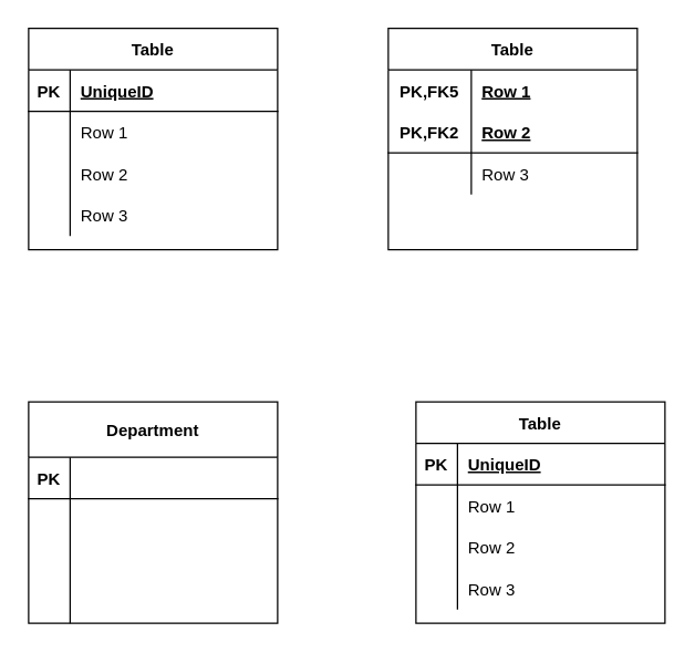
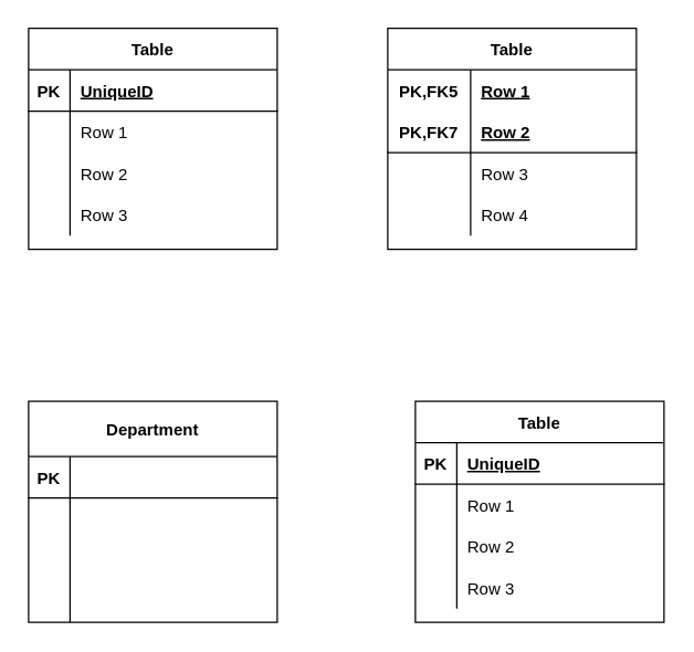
  <mxCell id="0" />
  <mxCell id="1" parent="0" />
  <mxCell id="2" value="Table" style="shape=table;startSize=30;container=1;collapsible=1;childLayout=tableLayout;fixedRows=1;rowLines=0;fontStyle=1;align=center;resizeLast=1;" parent="1" vertex="1"><mxGeometry x="20" y="20" width="180" height="160" as="geometry" /></mxCell>
  <mxCell id="3" value="" style="shape=partialRectangle;collapsible=0;dropTarget=0;pointerEvents=0;fillColor=none;top=0;left=0;bottom=1;right=0;points=[[0,0.5],[1,0.5]];portConstraint=eastwest;" parent="2" vertex="1"><mxGeometry y="30" width="180" height="30" as="geometry" /></mxCell>
  <mxCell id="4" value="PK" style="shape=partialRectangle;connectable=0;fillColor=none;top=0;left=0;bottom=0;right=0;fontStyle=1;overflow=hidden;" parent="3" vertex="1"><mxGeometry width="30" height="30" as="geometry" /></mxCell>
  <mxCell id="5" value="UniqueID" style="shape=partialRectangle;connectable=0;fillColor=none;top=0;left=0;bottom=0;right=0;align=left;spacingLeft=6;fontStyle=5;overflow=hidden;" parent="3" vertex="1"><mxGeometry x="30" width="150" height="30" as="geometry" /></mxCell>
  <mxCell id="6" value="" style="shape=partialRectangle;collapsible=0;dropTarget=0;pointerEvents=0;fillColor=none;top=0;left=0;bottom=0;right=0;points=[[0,0.5],[1,0.5]];portConstraint=eastwest;" parent="2" vertex="1"><mxGeometry y="60" width="180" height="30" as="geometry" /></mxCell>
  <mxCell id="7" value="" style="shape=partialRectangle;connectable=0;fillColor=none;top=0;left=0;bottom=0;right=0;editable=1;overflow=hidden;" parent="6" vertex="1"><mxGeometry width="30" height="30" as="geometry" /></mxCell>
  <mxCell id="8" value="Row 1" style="shape=partialRectangle;connectable=0;fillColor=none;top=0;left=0;bottom=0;right=0;align=left;spacingLeft=6;overflow=hidden;" parent="6" vertex="1"><mxGeometry x="30" width="150" height="30" as="geometry" /></mxCell>
  <mxCell id="9" value="" style="shape=partialRectangle;collapsible=0;dropTarget=0;pointerEvents=0;fillColor=none;top=0;left=0;bottom=0;right=0;points=[[0,0.5],[1,0.5]];portConstraint=eastwest;" parent="2" vertex="1"><mxGeometry y="90" width="180" height="30" as="geometry" /></mxCell>
  <mxCell id="10" value="" style="shape=partialRectangle;connectable=0;fillColor=none;top=0;left=0;bottom=0;right=0;editable=1;overflow=hidden;" parent="9" vertex="1"><mxGeometry width="30" height="30" as="geometry" /></mxCell>
  <mxCell id="11" value="Row 2" style="shape=partialRectangle;connectable=0;fillColor=none;top=0;left=0;bottom=0;right=0;align=left;spacingLeft=6;overflow=hidden;" parent="9" vertex="1"><mxGeometry x="30" width="150" height="30" as="geometry" /></mxCell>
  <mxCell id="12" value="" style="shape=partialRectangle;collapsible=0;dropTarget=0;pointerEvents=0;fillColor=none;top=0;left=0;bottom=0;right=0;points=[[0,0.5],[1,0.5]];portConstraint=eastwest;" parent="2" vertex="1"><mxGeometry y="120" width="180" height="30" as="geometry" /></mxCell>
  <mxCell id="13" value="" style="shape=partialRectangle;connectable=0;fillColor=none;top=0;left=0;bottom=0;right=0;editable=1;overflow=hidden;" parent="12" vertex="1"><mxGeometry width="30" height="30" as="geometry" /></mxCell>
  <mxCell id="14" value="Row 3" style="shape=partialRectangle;connectable=0;fillColor=none;top=0;left=0;bottom=0;right=0;align=left;spacingLeft=6;overflow=hidden;" parent="12" vertex="1"><mxGeometry x="30" width="150" height="30" as="geometry" /></mxCell>
  <mxCell id="15" value="Table" style="shape=table;startSize=30;container=1;collapsible=1;childLayout=tableLayout;fixedRows=1;rowLines=0;fontStyle=1;align=center;resizeLast=1;" parent="1" vertex="1"><mxGeometry x="280" y="20" width="180" height="160" as="geometry" /></mxCell>
  <mxCell id="16" value="" style="shape=partialRectangle;collapsible=0;dropTarget=0;pointerEvents=0;fillColor=none;top=0;left=0;bottom=0;right=0;points=[[0,0.5],[1,0.5]];portConstraint=eastwest;" parent="15" vertex="1"><mxGeometry y="30" width="180" height="30" as="geometry" /></mxCell>
  <mxCell id="17" value="PK,FK5" style="shape=partialRectangle;connectable=0;fillColor=none;top=0;left=0;bottom=0;right=0;fontStyle=1;overflow=hidden;" parent="16" vertex="1"><mxGeometry width="60" height="30" as="geometry" /></mxCell>
  <mxCell id="18" value="Row 1" style="shape=partialRectangle;connectable=0;fillColor=none;top=0;left=0;bottom=0;right=0;align=left;spacingLeft=6;fontStyle=5;overflow=hidden;" parent="16" vertex="1"><mxGeometry x="60" width="120" height="30" as="geometry" /></mxCell>
  <mxCell id="19" value="" style="shape=partialRectangle;collapsible=0;dropTarget=0;pointerEvents=0;fillColor=none;top=0;left=0;bottom=1;right=0;points=[[0,0.5],[1,0.5]];portConstraint=eastwest;" parent="15" vertex="1"><mxGeometry y="60" width="180" height="30" as="geometry" /></mxCell>
- <mxCell id="20" value="PK,FK2" style="shape=partialRectangle;connectable=0;fillColor=none;top=0;left=0;bottom=0;right=0;fontStyle=1;overflow=hidden;" parent="19" vertex="1"><mxGeometry width="60" height="30" as="geometry" /></mxCell>
+ <mxCell id="20" value="PK,FK7" style="shape=partialRectangle;connectable=0;fillColor=none;top=0;left=0;bottom=0;right=0;fontStyle=1;overflow=hidden;" parent="19" vertex="1"><mxGeometry width="60" height="30" as="geometry" /></mxCell>
  <mxCell id="21" value="Row 2" style="shape=partialRectangle;connectable=0;fillColor=none;top=0;left=0;bottom=0;right=0;align=left;spacingLeft=6;fontStyle=5;overflow=hidden;" parent="19" vertex="1"><mxGeometry x="60" width="120" height="30" as="geometry" /></mxCell>
  <mxCell id="22" value="" style="shape=partialRectangle;collapsible=0;dropTarget=0;pointerEvents=0;fillColor=none;top=0;left=0;bottom=0;right=0;points=[[0,0.5],[1,0.5]];portConstraint=eastwest;" parent="15" vertex="1"><mxGeometry y="90" width="180" height="30" as="geometry" /></mxCell>
  <mxCell id="23" value="" style="shape=partialRectangle;connectable=0;fillColor=none;top=0;left=0;bottom=0;right=0;editable=1;overflow=hidden;" parent="22" vertex="1"><mxGeometry width="60" height="30" as="geometry" /></mxCell>
  <mxCell id="24" value="Row 3" style="shape=partialRectangle;connectable=0;fillColor=none;top=0;left=0;bottom=0;right=0;align=left;spacingLeft=6;overflow=hidden;" parent="22" vertex="1"><mxGeometry x="60" width="120" height="30" as="geometry" /></mxCell>
  <mxCell id="25" value="" style="shape=partialRectangle;collapsible=0;dropTarget=0;pointerEvents=0;fillColor=none;top=0;left=0;bottom=0;right=0;points=[[0,0.5],[1,0.5]];portConstraint=eastwest;" parent="15" vertex="1"><mxGeometry y="120" width="180" height="30" as="geometry" /></mxCell>
  <mxCell id="26" value="" style="shape=partialRectangle;connectable=0;fillColor=none;top=0;left=0;bottom=0;right=0;editable=1;overflow=hidden;" parent="25" vertex="1"><mxGeometry width="60" height="30" as="geometry" /></mxCell>
+ <mxCell id="27" value="Row 4" style="shape=partialRectangle;connectable=0;fillColor=none;top=0;left=0;bottom=0;right=0;align=left;spacingLeft=6;overflow=hidden;" parent="25" vertex="1"><mxGeometry x="60" width="120" height="30" as="geometry" /></mxCell>
  <mxCell id="28" value="Table" style="shape=table;startSize=30;container=1;collapsible=1;childLayout=tableLayout;fixedRows=1;rowLines=0;fontStyle=1;align=center;resizeLast=1;" parent="1" vertex="1"><mxGeometry x="300" y="290" width="180" height="160" as="geometry" /></mxCell>
  <mxCell id="29" value="" style="shape=partialRectangle;collapsible=0;dropTarget=0;pointerEvents=0;fillColor=none;top=0;left=0;bottom=1;right=0;points=[[0,0.5],[1,0.5]];portConstraint=eastwest;" parent="28" vertex="1"><mxGeometry y="30" width="180" height="30" as="geometry" /></mxCell>
  <mxCell id="30" value="PK" style="shape=partialRectangle;connectable=0;fillColor=none;top=0;left=0;bottom=0;right=0;fontStyle=1;overflow=hidden;" parent="29" vertex="1"><mxGeometry width="30" height="30" as="geometry" /></mxCell>
  <mxCell id="31" value="UniqueID" style="shape=partialRectangle;connectable=0;fillColor=none;top=0;left=0;bottom=0;right=0;align=left;spacingLeft=6;fontStyle=5;overflow=hidden;" parent="29" vertex="1"><mxGeometry x="30" width="150" height="30" as="geometry" /></mxCell>
  <mxCell id="32" value="" style="shape=partialRectangle;collapsible=0;dropTarget=0;pointerEvents=0;fillColor=none;top=0;left=0;bottom=0;right=0;points=[[0,0.5],[1,0.5]];portConstraint=eastwest;" parent="28" vertex="1"><mxGeometry y="60" width="180" height="30" as="geometry" /></mxCell>
  <mxCell id="33" value="" style="shape=partialRectangle;connectable=0;fillColor=none;top=0;left=0;bottom=0;right=0;editable=1;overflow=hidden;" parent="32" vertex="1"><mxGeometry width="30" height="30" as="geometry" /></mxCell>
  <mxCell id="34" value="Row 1" style="shape=partialRectangle;connectable=0;fillColor=none;top=0;left=0;bottom=0;right=0;align=left;spacingLeft=6;overflow=hidden;" parent="32" vertex="1"><mxGeometry x="30" width="150" height="30" as="geometry" /></mxCell>
  <mxCell id="35" value="" style="shape=partialRectangle;collapsible=0;dropTarget=0;pointerEvents=0;fillColor=none;top=0;left=0;bottom=0;right=0;points=[[0,0.5],[1,0.5]];portConstraint=eastwest;" parent="28" vertex="1"><mxGeometry y="90" width="180" height="30" as="geometry" /></mxCell>
  <mxCell id="36" value="" style="shape=partialRectangle;connectable=0;fillColor=none;top=0;left=0;bottom=0;right=0;editable=1;overflow=hidden;" parent="35" vertex="1"><mxGeometry width="30" height="30" as="geometry" /></mxCell>
  <mxCell id="37" value="Row 2" style="shape=partialRectangle;connectable=0;fillColor=none;top=0;left=0;bottom=0;right=0;align=left;spacingLeft=6;overflow=hidden;" parent="35" vertex="1"><mxGeometry x="30" width="150" height="30" as="geometry" /></mxCell>
  <mxCell id="38" value="" style="shape=partialRectangle;collapsible=0;dropTarget=0;pointerEvents=0;fillColor=none;top=0;left=0;bottom=0;right=0;points=[[0,0.5],[1,0.5]];portConstraint=eastwest;" parent="28" vertex="1"><mxGeometry y="120" width="180" height="30" as="geometry" /></mxCell>
  <mxCell id="39" value="" style="shape=partialRectangle;connectable=0;fillColor=none;top=0;left=0;bottom=0;right=0;editable=1;overflow=hidden;" parent="38" vertex="1"><mxGeometry width="30" height="30" as="geometry" /></mxCell>
  <mxCell id="40" value="Row 3" style="shape=partialRectangle;connectable=0;fillColor=none;top=0;left=0;bottom=0;right=0;align=left;spacingLeft=6;overflow=hidden;" parent="38" vertex="1"><mxGeometry x="30" width="150" height="30" as="geometry" /></mxCell>
  <mxCell id="41" value="Department" style="shape=table;startSize=40;container=1;collapsible=1;childLayout=tableLayout;fixedRows=1;rowLines=0;fontStyle=1;align=center;resizeLast=1;" parent="1" vertex="1"><mxGeometry x="20" y="290" width="180" height="160" as="geometry" /></mxCell>
  <mxCell id="42" value="" style="shape=partialRectangle;collapsible=0;dropTarget=0;pointerEvents=0;fillColor=none;top=0;left=0;bottom=1;right=0;points=[[0,0.5],[1,0.5]];portConstraint=eastwest;" parent="41" vertex="1"><mxGeometry y="40" width="180" height="30" as="geometry" /></mxCell>
  <mxCell id="43" value="PK" style="shape=partialRectangle;connectable=0;fillColor=none;top=0;left=0;bottom=0;right=0;fontStyle=1;overflow=hidden;" parent="42" vertex="1"><mxGeometry width="30" height="30" as="geometry" /></mxCell>
  <mxCell id="44" value="" style="shape=partialRectangle;collapsible=0;dropTarget=0;pointerEvents=0;fillColor=none;top=0;left=0;bottom=0;right=0;points=[[0,0.5],[1,0.5]];portConstraint=eastwest;" parent="41" vertex="1"><mxGeometry y="70" width="180" height="30" as="geometry" /></mxCell>
  <mxCell id="45" value="" style="shape=partialRectangle;connectable=0;fillColor=none;top=0;left=0;bottom=0;right=0;editable=1;overflow=hidden;" parent="44" vertex="1"><mxGeometry width="30" height="30" as="geometry" /></mxCell>
  <mxCell id="46" value="" style="shape=partialRectangle;collapsible=0;dropTarget=0;pointerEvents=0;fillColor=none;top=0;left=0;bottom=0;right=0;points=[[0,0.5],[1,0.5]];portConstraint=eastwest;" parent="41" vertex="1"><mxGeometry y="100" width="180" height="30" as="geometry" /></mxCell>
  <mxCell id="47" value="" style="shape=partialRectangle;connectable=0;fillColor=none;top=0;left=0;bottom=0;right=0;editable=1;overflow=hidden;" parent="46" vertex="1"><mxGeometry width="30" height="30" as="geometry" /></mxCell>
  <mxCell id="48" value="" style="shape=partialRectangle;connectable=0;fillColor=none;top=0;left=0;bottom=0;right=0;align=left;spacingLeft=6;overflow=hidden;" parent="46" vertex="1"><mxGeometry x="30" width="150" height="30" as="geometry" /></mxCell>
  <mxCell id="49" value="" style="shape=partialRectangle;collapsible=0;dropTarget=0;pointerEvents=0;fillColor=none;top=0;left=0;bottom=0;right=0;points=[[0,0.5],[1,0.5]];portConstraint=eastwest;" parent="41" vertex="1"><mxGeometry y="130" width="180" height="30" as="geometry" /></mxCell>
  <mxCell id="50" value="" style="shape=partialRectangle;connectable=0;fillColor=none;top=0;left=0;bottom=0;right=0;editable=1;overflow=hidden;" parent="49" vertex="1"><mxGeometry width="30" height="30" as="geometry" /></mxCell>
  <mxCell id="51" value="" style="shape=partialRectangle;connectable=0;fillColor=none;top=0;left=0;bottom=0;right=0;align=left;spacingLeft=6;overflow=hidden;" parent="49" vertex="1"><mxGeometry x="30" width="150" height="30" as="geometry" /></mxCell>
